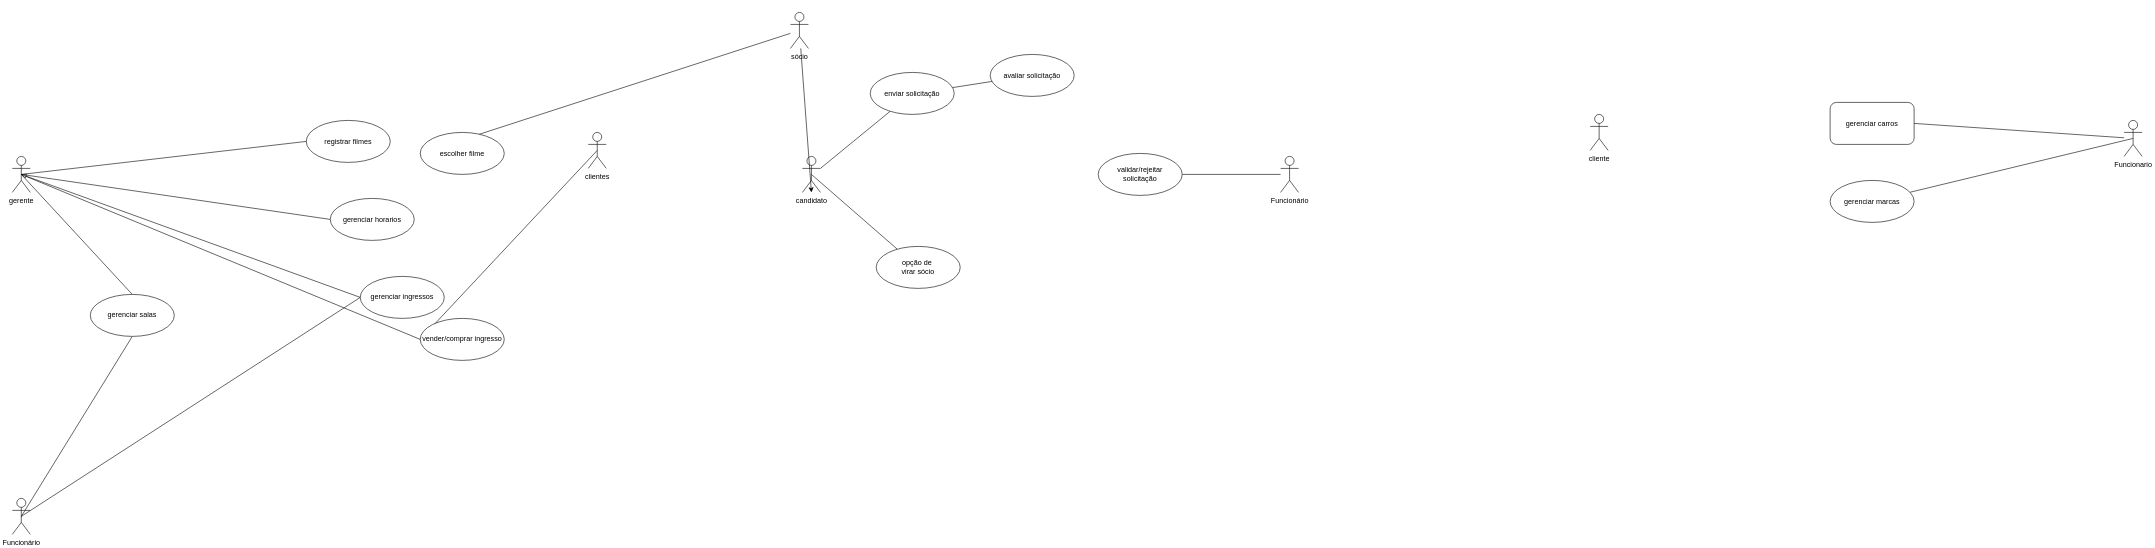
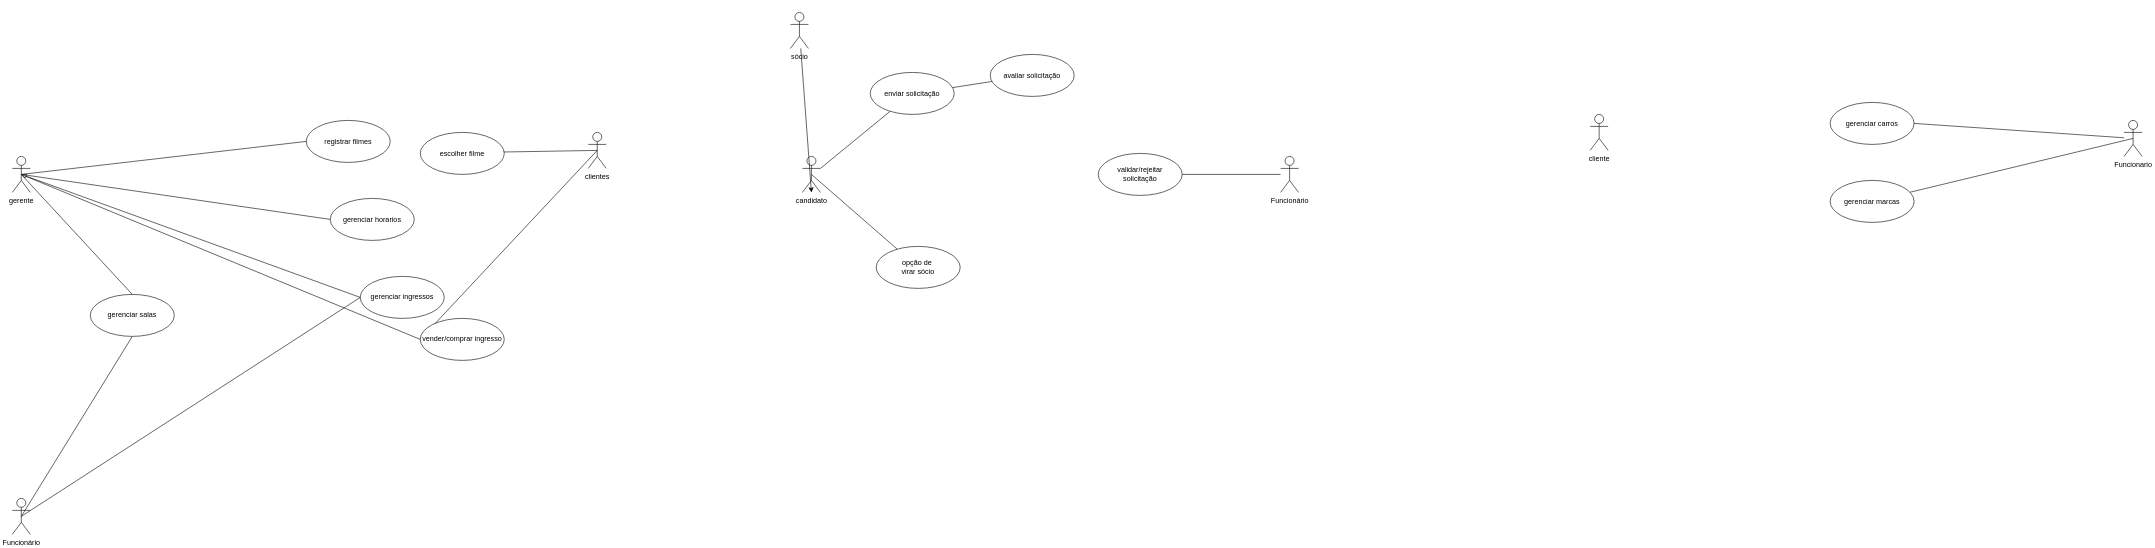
  <mxCell id="0" />
  <mxCell id="1" parent="0" />
  <mxCell id="2" value="clientes" style="shape=umlActor;html=1;verticalLabelPosition=bottom;verticalAlign=top;align=center;" parent="1" vertex="1"><mxGeometry x="980" y="220" width="30" height="60" as="geometry" /></mxCell>
  <mxCell id="3" value="registrar filmes" style="ellipse;whiteSpace=wrap;html=1;" parent="1" vertex="1"><mxGeometry y="200" width="140" height="70" as="geometry" x="510" /></mxCell>
  <mxCell id="4" style="rounded=0;orthogonalLoop=1;jettySize=auto;html=1;endArrow=none;endFill=0;exitX=0.5;exitY=0.5;exitDx=0;exitDy=0;exitPerimeter=0;entryX=0;entryY=0.5;entryDx=0;entryDy=0;" parent="1" source="5" target="11" edge="1"><mxGeometry relative="1" as="geometry" /></mxCell>
  <mxCell id="5" value="Funcionário" style="shape=umlActor;html=1;verticalLabelPosition=bottom;verticalAlign=top;align=center;" parent="1" vertex="1"><mxGeometry x="20" y="830" width="30" height="60" as="geometry" /></mxCell>
  <mxCell id="6" style="rounded=0;orthogonalLoop=1;jettySize=auto;html=1;endArrow=none;endFill=0;exitX=0.5;exitY=0.5;exitDx=0;exitDy=0;exitPerimeter=0;entryX=0;entryY=0.5;entryDx=0;entryDy=0;" parent="1" source="9" target="3" edge="1"><mxGeometry relative="1" as="geometry"><mxPoint x="650" y="100" as="sourcePoint" /></mxGeometry></mxCell>
  <mxCell id="7" style="rounded=0;orthogonalLoop=1;jettySize=auto;html=1;endArrow=none;endFill=0;exitX=0.5;exitY=0.5;exitDx=0;exitDy=0;exitPerimeter=0;entryX=0.5;entryY=0;entryDx=0;entryDy=0;" parent="1" source="9" target="15" edge="1"><mxGeometry relative="1" as="geometry" /></mxCell>
  <mxCell id="8" style="rounded=0;orthogonalLoop=1;jettySize=auto;html=1;endArrow=none;endFill=0;exitX=0.5;exitY=0.5;exitDx=0;exitDy=0;exitPerimeter=0;entryX=0;entryY=0.5;entryDx=0;entryDy=0;" parent="1" source="9" target="13" edge="1"><mxGeometry relative="1" as="geometry"><mxPoint x="390" y="200" as="targetPoint" /></mxGeometry></mxCell>
  <mxCell id="9" value="gerente" style="shape=umlActor;html=1;verticalLabelPosition=bottom;verticalAlign=top;align=center;" parent="1" vertex="1"><mxGeometry x="20" width="30" height="60" as="geometry" y="260" /></mxCell>
  <mxCell id="10" style="rounded=0;orthogonalLoop=1;jettySize=auto;html=1;endArrow=block;endFill=0;entryX=0.5;entryY=0.5;entryDx=0;entryDy=0;entryPerimeter=0;exitX=0;exitY=0.5;exitDx=0;exitDy=0;" parent="1" source="11" target="9" edge="1"><mxGeometry relative="1" as="geometry"><mxPoint x="880" y="390" as="targetPoint" /></mxGeometry></mxCell>
  <mxCell id="11" value="gerenciar ingressos" style="ellipse;whiteSpace=wrap;html=1;" parent="1" vertex="1"><mxGeometry x="600" y="460" width="140" height="70" as="geometry" /></mxCell>
  <mxCell id="12" style="rounded=0;orthogonalLoop=1;jettySize=auto;html=1;entryX=0.5;entryY=0.5;entryDx=0;entryDy=0;entryPerimeter=0;endArrow=none;endFill=0;exitX=0;exitY=0.5;exitDx=0;exitDy=0;" parent="1" source="13" target="2" edge="1"><mxGeometry relative="1" as="geometry" /></mxCell>
  <mxCell id="13" value="vender/comprar ingresso" style="ellipse;whiteSpace=wrap;html=1;" parent="1" vertex="1"><mxGeometry x="700" y="530" width="140" height="70" as="geometry" /></mxCell>
  <mxCell id="14" style="rounded=0;orthogonalLoop=1;jettySize=auto;html=1;endArrow=none;endFill=0;entryX=0.5;entryY=0.5;entryDx=0;entryDy=0;entryPerimeter=0;exitX=0.5;exitY=1;exitDx=0;exitDy=0;" parent="1" source="15" target="5" edge="1"><mxGeometry relative="1" as="geometry"><mxPoint x="62" y="400" as="targetPoint" /><Array as="points" /></mxGeometry></mxCell>
  <mxCell id="15" value="gerenciar salas" style="ellipse;whiteSpace=wrap;html=1;" parent="1" vertex="1"><mxGeometry x="150" y="490" width="140" height="70" as="geometry" /></mxCell>
  <mxCell id="16" style="rounded=0;orthogonalLoop=1;jettySize=auto;html=1;entryX=0.5;entryY=0.5;entryDx=0;entryDy=0;entryPerimeter=0;endArrow=none;endFill=0;exitX=0;exitY=0.5;exitDx=0;exitDy=0;" parent="1" source="17" target="9" edge="1"><mxGeometry relative="1" as="geometry" /></mxCell>
  <mxCell id="17" value="gerenciar horarios" style="ellipse;whiteSpace=wrap;html=1;" parent="1" vertex="1"><mxGeometry x="550" y="330" width="140" height="70" as="geometry" /></mxCell>
- <mxCell id="18" style="rounded=0;orthogonalLoop=1;jettySize=auto;html=1;endArrow=none;endFill=0;exitX=0;exitY=0.5;exitDx=0;exitDy=0;" parent="1" source="19" target="31" edge="1"><mxGeometry relative="1" as="geometry"><mxPoint x="900" y="450" as="targetPoint" /></mxGeometry></mxCell>
+ <mxCell id="18" style="rounded=0;orthogonalLoop=1;jettySize=auto;html=1;entryX=0.5;entryY=0.5;entryDx=0;entryDy=0;entryPerimeter=0;endArrow=none;endFill=0;exitX=0;exitY=0.5;exitDx=0;exitDy=0;" parent="1" source="19" target="2" edge="1"><mxGeometry relative="1" as="geometry"><mxPoint x="900" y="450" as="targetPoint" /></mxGeometry></mxCell>
  <mxCell id="19" value="escolher filme" style="ellipse;whiteSpace=wrap;html=1;" parent="1" vertex="1"><mxGeometry x="700" y="220" width="140" height="70" as="geometry" /></mxCell>
  <mxCell id="20" style="rounded=0;orthogonalLoop=1;jettySize=auto;html=1;endArrow=none;endFill=0;exitX=0.5;exitY=0.5;exitDx=0;exitDy=0;exitPerimeter=0;" edge="1" parent="1" source="22" target="29"><mxGeometry relative="1" as="geometry" /></mxCell>
  <mxCell id="21" style="rounded=0;orthogonalLoop=1;jettySize=auto;html=1;exitX=1;exitY=0.333;exitDx=0;exitDy=0;exitPerimeter=0;endArrow=none;endFill=0;" edge="1" parent="1" source="22" target="24"><mxGeometry relative="1" as="geometry" /></mxCell>
  <mxCell id="22" value="candidato" style="shape=umlActor;html=1;verticalLabelPosition=bottom;verticalAlign=top;align=center;" vertex="1" parent="1"><mxGeometry x="1337" width="30" height="60" as="geometry" y="260" /></mxCell>
  <mxCell id="23" value="" style="rounded=0;orthogonalLoop=1;jettySize=auto;html=1;endArrow=none;endFill=0;" edge="1" parent="1" source="24" target="25"><mxGeometry relative="1" as="geometry" /></mxCell>
  <mxCell id="24" value="enviar solicitação" style="ellipse;whiteSpace=wrap;html=1;" vertex="1" parent="1"><mxGeometry x="1450" y="120" width="140" height="70" as="geometry" /></mxCell>
  <mxCell id="25" value="avaliar solicitação" style="ellipse;whiteSpace=wrap;html=1;" vertex="1" parent="1"><mxGeometry x="1650" y="90" width="140" height="70" as="geometry" /></mxCell>
  <mxCell id="26" value="" style="rounded=0;orthogonalLoop=1;jettySize=auto;html=1;endArrow=none;endFill=0;" edge="1" parent="1" source="27" target="28"><mxGeometry relative="1" as="geometry" /></mxCell>
  <mxCell id="27" value="validar/rejeitar&lt;br&gt;solicitação" style="ellipse;whiteSpace=wrap;html=1;" vertex="1" parent="1"><mxGeometry x="1830" y="255" width="140" height="70" as="geometry" /></mxCell>
  <mxCell id="28" value="Funcionário" style="shape=umlActor;html=1;verticalLabelPosition=bottom;verticalAlign=top;align=center;" vertex="1" parent="1"><mxGeometry x="2134" width="30" height="60" as="geometry" y="260" /></mxCell>
  <mxCell id="29" value="opção de&amp;nbsp;&lt;br&gt;virar sócio" style="ellipse;whiteSpace=wrap;html=1;" vertex="1" parent="1"><mxGeometry x="1460" y="410" width="140" height="70" as="geometry" /></mxCell>
  <mxCell id="30" style="rounded=0;orthogonalLoop=1;jettySize=auto;html=1;endArrow=classic;endFill=1;" edge="1" parent="1" source="31"><mxGeometry relative="1" as="geometry"><mxPoint x="1352" y="320" as="targetPoint" /></mxGeometry></mxCell>
  <mxCell id="31" value="sócio" style="shape=umlActor;html=1;verticalLabelPosition=bottom;verticalAlign=top;align=center;" vertex="1" parent="1"><mxGeometry x="1317" y="20" width="30" height="60" as="geometry" /></mxCell>
  <mxCell id="32" value="cliente" style="shape=umlActor;html=1;verticalLabelPosition=bottom;verticalAlign=top;align=center;" vertex="1" parent="1"><mxGeometry x="2650" y="190" width="30" height="60" as="geometry" /></mxCell>
- <mxCell id="33" value="gerenciar carros" style="whiteSpace=wrap;html=1;rounded=1;" vertex="1" parent="1"><mxGeometry x="3050" y="170" width="140" height="70" as="geometry" /></mxCell>
+ <mxCell id="33" value="gerenciar carros" style="ellipse;whiteSpace=wrap;html=1;" vertex="1" parent="1"><mxGeometry x="3050" y="170" width="140" height="70" as="geometry" /></mxCell>
  <mxCell id="34" style="rounded=0;orthogonalLoop=1;jettySize=auto;html=1;entryX=0.5;entryY=0.5;entryDx=0;entryDy=0;entryPerimeter=0;endArrow=none;endFill=0;" edge="1" parent="1" source="35" target="37"><mxGeometry relative="1" as="geometry" /></mxCell>
  <mxCell id="35" value="gerenciar marcas" style="ellipse;whiteSpace=wrap;html=1;" vertex="1" parent="1"><mxGeometry x="3050" y="300" width="140" height="70" as="geometry" /></mxCell>
  <mxCell id="36" style="rounded=0;orthogonalLoop=1;jettySize=auto;html=1;entryX=1;entryY=0.5;entryDx=0;entryDy=0;endArrow=none;endFill=0;" edge="1" parent="1" source="37" target="33"><mxGeometry relative="1" as="geometry" /></mxCell>
  <mxCell id="37" value="Funcionario" style="shape=umlActor;html=1;verticalLabelPosition=bottom;verticalAlign=top;align=center;" vertex="1" parent="1"><mxGeometry x="3540" y="200" width="30" height="60" as="geometry" /></mxCell>
